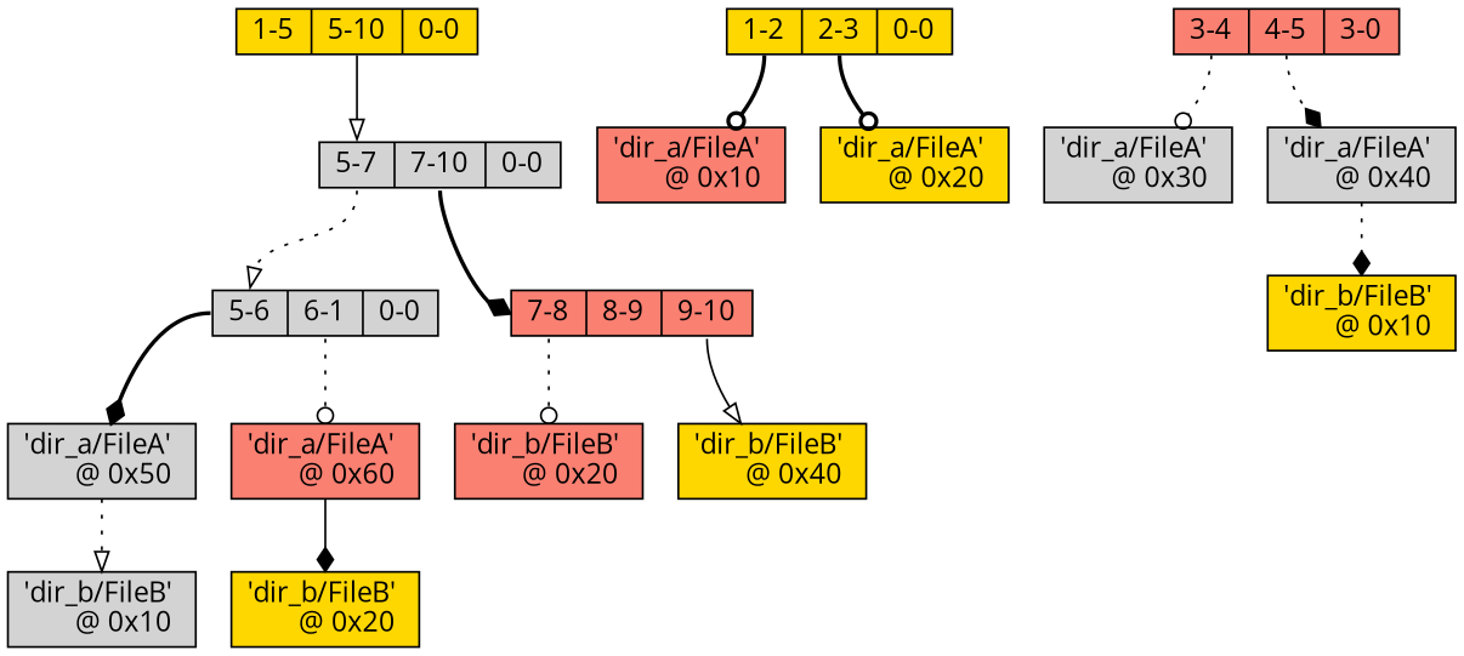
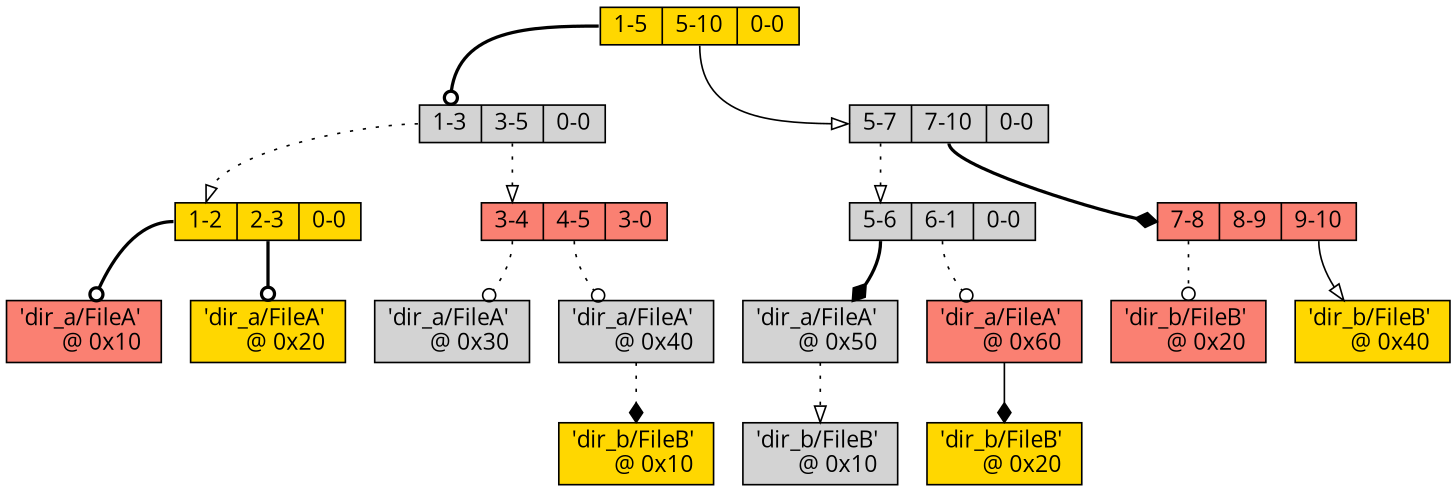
  digraph {
    fontname="Open Sans"
    node [fillcolor=lightgrey fontname="Open Sans" shape=record style=filled]
    edge [arrowhead=odot fontname="Open Sans" style=dotted tailport=f0]
    n1 [fillcolor=gold height=.1 label="<f0>1-5|<f1>5-10|<f2>0-0"]
+   n2 [height=.1 label="<f0>1-3|<f1>3-5|<f2>0-0"]
    n3 [height=.1 label="<f0>5-7|<f1>7-10|<f2>0-0"]
    n4 [fillcolor=gold height=.1 label="<f0>1-2|<f1>2-3|<f2>0-0"]
    n5 [fillcolor=salmon height=.1 label="<f0>3-4|<f1>4-5|<f2>3-0"]
    n6 [height=.1 label="<f0>5-6|<f1>6-1|<f2>0-0"]
    n7 [fillcolor=salmon height=.1 label="<f0>7-8|<f1>8-9|<f2>9-10"]
    n8 [fillcolor=salmon height=.1 label="'dir_a/FileA' \r@ 0x10 \r"]
    n9 [fillcolor=gold height=.1 label="'dir_a/FileA' \r@ 0x20 \r"]
    n10 [height=.1 label="'dir_a/FileA' \r@ 0x30 \r"]
    n11 [height=.1 label="'dir_a/FileA' \r@ 0x40 \r"]
    n12 [height=.1 label="'dir_a/FileA' \r@ 0x50 \r"]
    n13 [fillcolor=salmon height=.1 label="'dir_a/FileA' \r@ 0x60 \r"]
    n14 [fillcolor=salmon height=.1 label="'dir_b/FileB' \r@ 0x20 \r"]
    n15 [fillcolor=gold height=.1 label="'dir_b/FileB' \r@ 0x40 \r"]
    n16 [fillcolor=gold height=.1 label="'dir_b/FileB' \r@ 0x10 \r"]
    n17 [height=.1 label="'dir_b/FileB' \r@ 0x10 \r"]
    n18 [fillcolor=gold height=.1 label="'dir_b/FileB' \r@ 0x20 \r"]
+   n1 -> n2 [headport=f0 style=bold]
    n1 -> n3 [arrowhead=onormal headport=f0 style=solid tailport=f1]
+   n2 -> n4 [arrowhead=onormal headport=f0]
+   n2 -> n5 [arrowhead=onormal headport=f0 tailport=f1]
    n3 -> n6 [arrowhead=onormal headport=f0]
    n3 -> n7 [arrowhead=diamond headport=f0 style=bold tailport=f1]
    n4 -> n8 [style=bold]
    n4 -> n9 [style=bold tailport=f1]
    n5 -> n10
-   n5 -> n11 [arrowhead=diamond tailport=f1]
+   n5 -> n11 [tailport=f1]
    n6 -> n12 [arrowhead=diamond style=bold]
    n6 -> n13 [tailport=f1]
    n7 -> n14
    n7 -> n15 [arrowhead=onormal style=solid tailport=f2]
    n11 -> n16 [arrowhead=diamond]
    n12 -> n17 [arrowhead=onormal]
    n13 -> n18 [arrowhead=diamond style=solid]
  }
